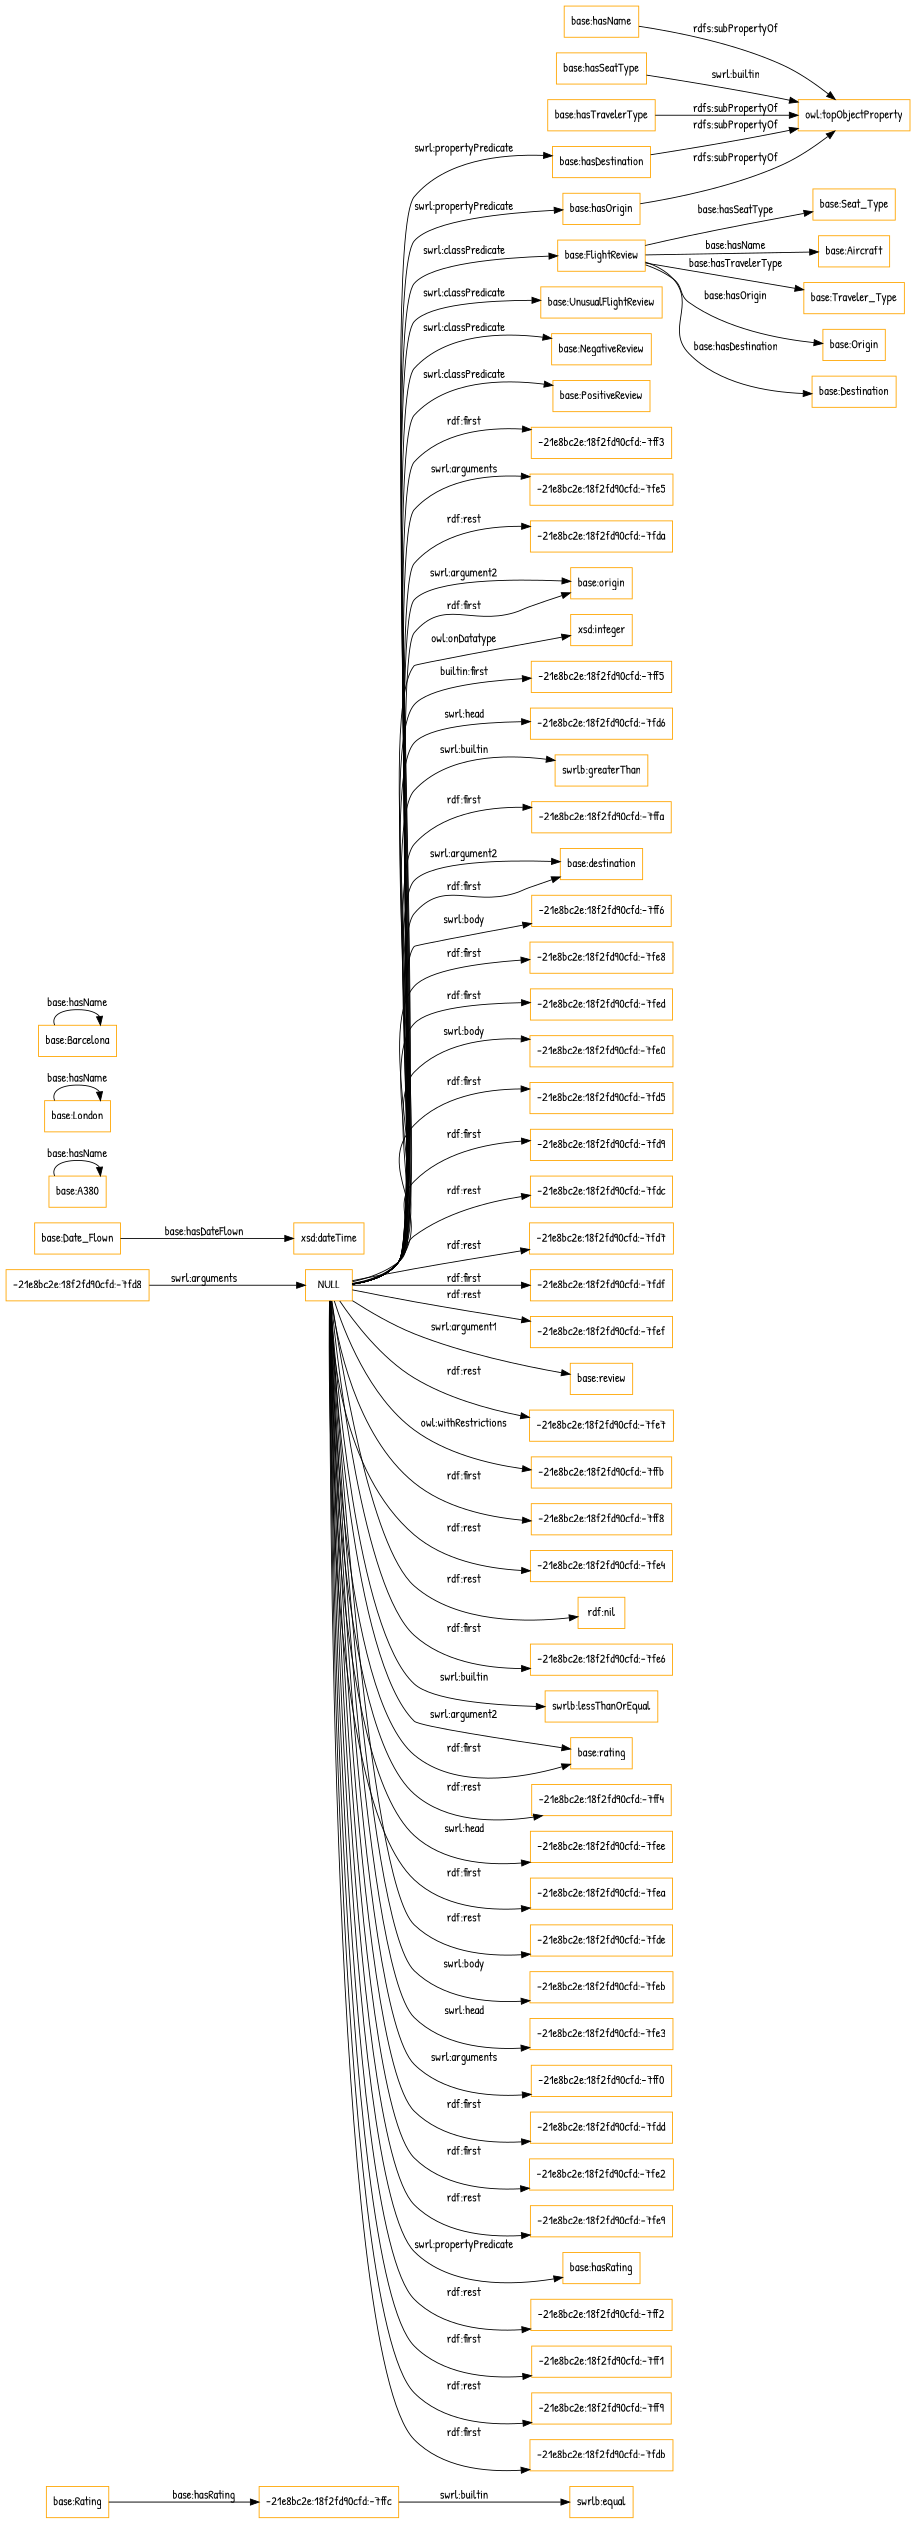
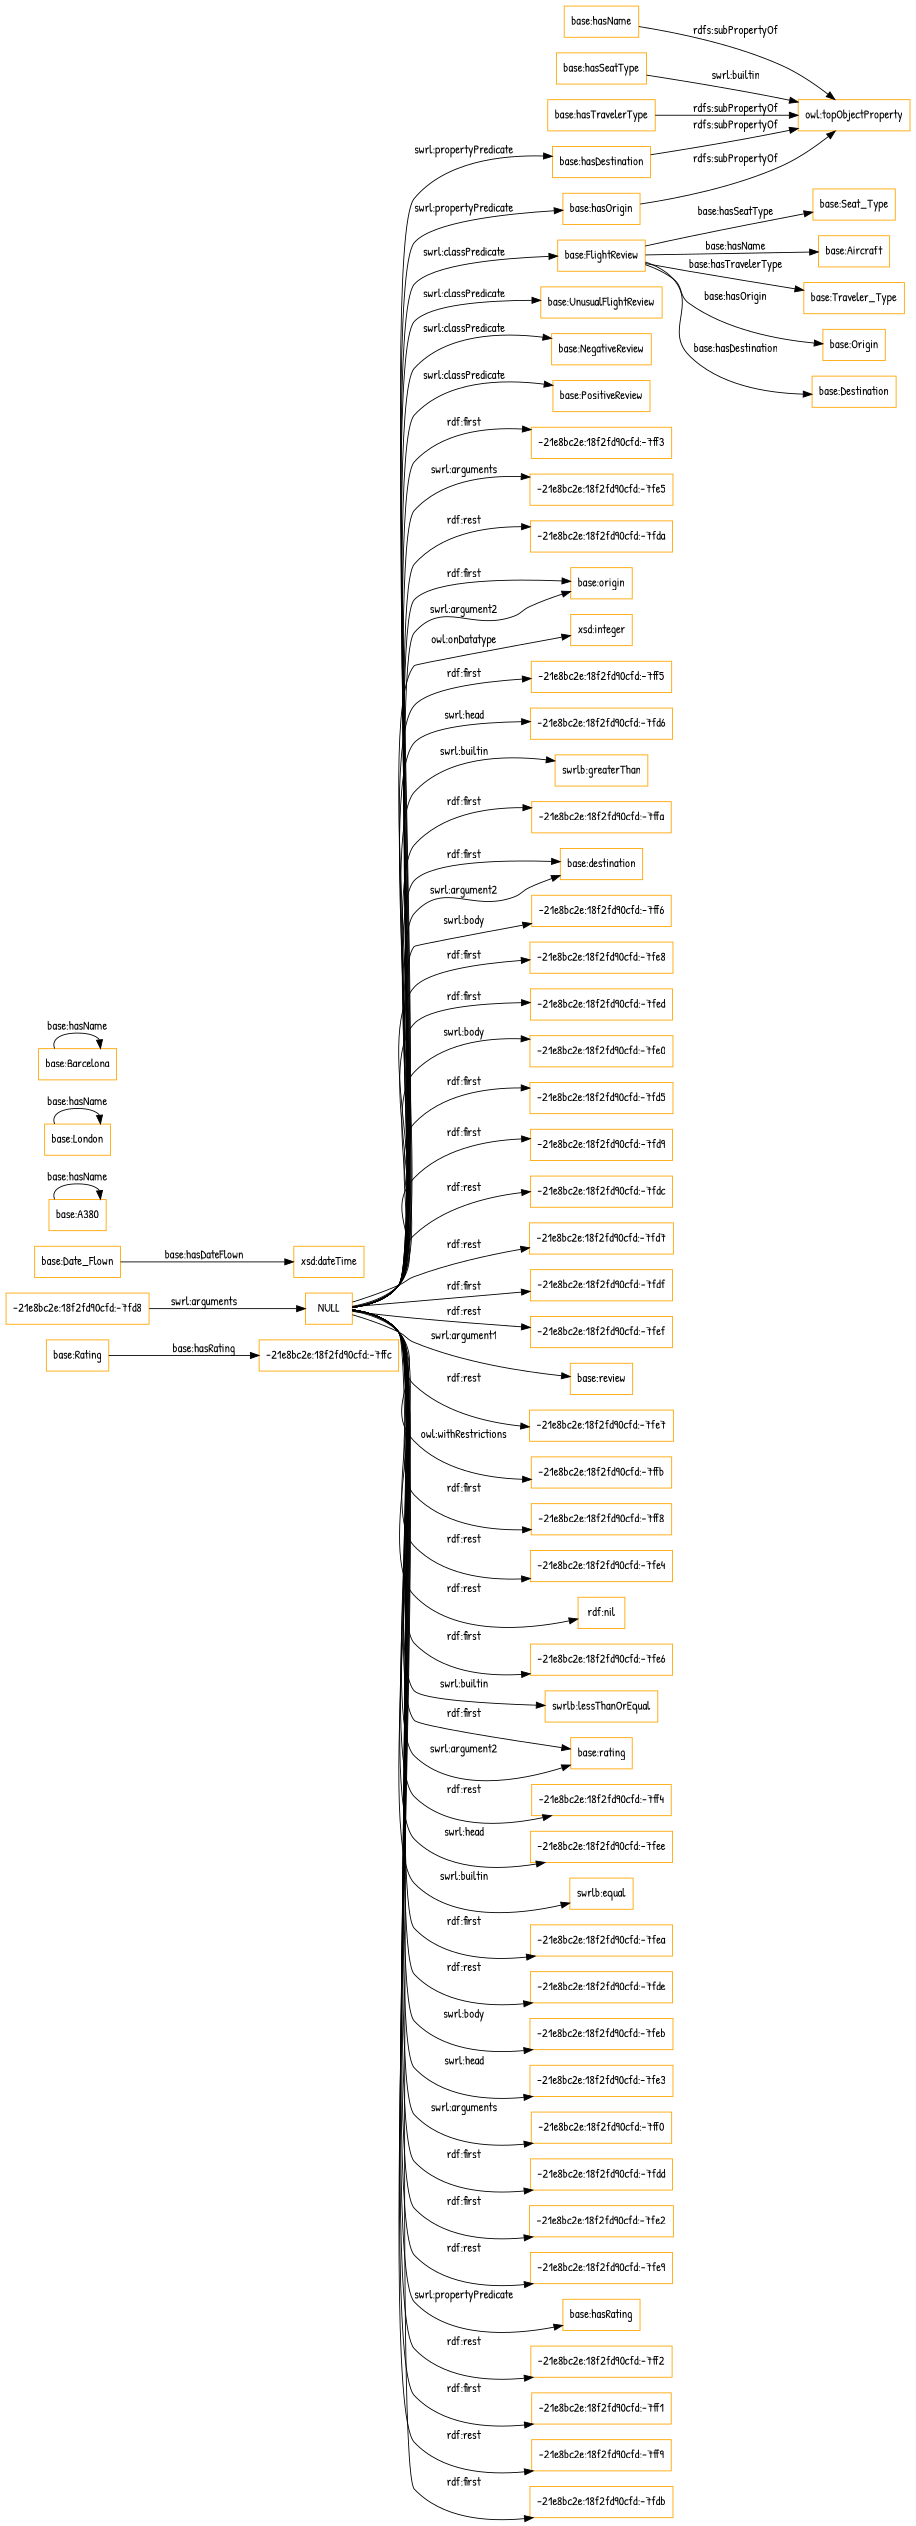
  digraph {
    fontname="Patrick Hand"
    rankdir=LR
    node [color=orange fontname="Patrick Hand" shape=rectangle]
    edge [fontname="Patrick Hand"]
    "base:Rating"
    "-21e8bc2e:18f2fd90cfd:-7ffc"
    "base:FlightReview"
    "base:Seat_Type"
    "base:Aircraft"
    "base:Traveler_Type"
    "base:Origin"
    "base:Destination"
    "base:Date_Flown"
    "xsd:dateTime"
    "base:A380"
    "base:London"
    "base:hasName"
    "owl:topObjectProperty"
    "base:hasDestination"
    "base:hasOrigin"
    "base:hasSeatType"
    "base:hasTravelerType"
    NULL
    "base:UnusualFlightReview"
    "base:NegativeReview"
    "base:PositiveReview"
    "-21e8bc2e:18f2fd90cfd:-7ff3"
    "-21e8bc2e:18f2fd90cfd:-7fe5"
    "-21e8bc2e:18f2fd90cfd:-7fda"
    "base:origin"
    "xsd:integer"
    "-21e8bc2e:18f2fd90cfd:-7ff5"
    "-21e8bc2e:18f2fd90cfd:-7fd6"
    "swrlb:greaterThan"
    "-21e8bc2e:18f2fd90cfd:-7ffa"
    "base:destination"
    "-21e8bc2e:18f2fd90cfd:-7ff6"
    "-21e8bc2e:18f2fd90cfd:-7fe8"
    "-21e8bc2e:18f2fd90cfd:-7fed"
    "-21e8bc2e:18f2fd90cfd:-7fe0"
    "-21e8bc2e:18f2fd90cfd:-7fd5"
    "-21e8bc2e:18f2fd90cfd:-7fd9"
    "-21e8bc2e:18f2fd90cfd:-7fdc"
    "-21e8bc2e:18f2fd90cfd:-7fd7"
    "-21e8bc2e:18f2fd90cfd:-7fdf"
    "-21e8bc2e:18f2fd90cfd:-7fef"
    "base:review"
    "-21e8bc2e:18f2fd90cfd:-7fe7"
    "-21e8bc2e:18f2fd90cfd:-7ffb"
    "-21e8bc2e:18f2fd90cfd:-7ff8"
    "-21e8bc2e:18f2fd90cfd:-7fe4"
    "rdf:nil"
    "-21e8bc2e:18f2fd90cfd:-7fe6"
    "swrlb:lessThanOrEqual"
    "base:rating"
    "-21e8bc2e:18f2fd90cfd:-7ff4"
    "-21e8bc2e:18f2fd90cfd:-7fee"
    "swrlb:equal"
    "-21e8bc2e:18f2fd90cfd:-7fea"
    "-21e8bc2e:18f2fd90cfd:-7fde"
    "-21e8bc2e:18f2fd90cfd:-7feb"
    "-21e8bc2e:18f2fd90cfd:-7fe3"
    "-21e8bc2e:18f2fd90cfd:-7ff0"
    "-21e8bc2e:18f2fd90cfd:-7fdd"
    "-21e8bc2e:18f2fd90cfd:-7fe2"
    "-21e8bc2e:18f2fd90cfd:-7fe9"
    "base:hasRating"
    "-21e8bc2e:18f2fd90cfd:-7ff2"
    "-21e8bc2e:18f2fd90cfd:-7ff1"
    "-21e8bc2e:18f2fd90cfd:-7ff9"
    "-21e8bc2e:18f2fd90cfd:-7fdb"
    "-21e8bc2e:18f2fd90cfd:-7fd8"
    "base:Barcelona"
    "base:Rating" -> "-21e8bc2e:18f2fd90cfd:-7ffc" [label="base:hasRating"]
    "base:FlightReview" -> "base:Seat_Type" [label="base:hasSeatType"]
    "base:FlightReview" -> "base:Aircraft" [label="base:hasName"]
    "base:FlightReview" -> "base:Traveler_Type" [label="base:hasTravelerType"]
    "base:FlightReview" -> "base:Origin" [label="base:hasOrigin"]
    "base:FlightReview" -> "base:Destination" [label="base:hasDestination"]
    "base:Date_Flown" -> "xsd:dateTime" [label="base:hasDateFlown"]
    "base:A380" -> "base:A380" [label="base:hasName"]
    "base:London" -> "base:London" [label="base:hasName"]
    "base:hasName" -> "owl:topObjectProperty" [label="rdfs:subPropertyOf"]
    "base:hasDestination" -> "owl:topObjectProperty" [label="rdfs:subPropertyOf"]
    "base:hasOrigin" -> "owl:topObjectProperty" [label="rdfs:subPropertyOf"]
    "base:hasSeatType" -> "owl:topObjectProperty" [label="swrl:builtin"]
    "base:hasTravelerType" -> "owl:topObjectProperty" [label="rdfs:subPropertyOf"]
    NULL -> "base:FlightReview" [label="swrl:classPredicate"]
    NULL -> "base:hasDestination" [label="swrl:propertyPredicate"]
    NULL -> "base:hasOrigin" [label="swrl:propertyPredicate"]
    NULL -> "base:UnusualFlightReview" [label="swrl:classPredicate"]
    NULL -> "base:NegativeReview" [label="swrl:classPredicate"]
    NULL -> "base:PositiveReview" [label="swrl:classPredicate"]
    NULL -> "-21e8bc2e:18f2fd90cfd:-7ff3" [label="rdf:first"]
    NULL -> "-21e8bc2e:18f2fd90cfd:-7fe5" [label="swrl:arguments"]
    NULL -> "-21e8bc2e:18f2fd90cfd:-7fda" [label="rdf:rest"]
    NULL -> "base:origin" [label="rdf:first"]
    NULL -> "base:origin" [label="swrl:argument2"]
    NULL -> "xsd:integer" [label="owl:onDatatype"]
-   NULL -> "-21e8bc2e:18f2fd90cfd:-7ff5" [label="builtin:first"]
+   NULL -> "-21e8bc2e:18f2fd90cfd:-7ff5" [label="rdf:first"]
    NULL -> "-21e8bc2e:18f2fd90cfd:-7fd6" [label="swrl:head"]
    NULL -> "swrlb:greaterThan" [label="swrl:builtin"]
    NULL -> "-21e8bc2e:18f2fd90cfd:-7ffa" [label="rdf:first"]
    NULL -> "base:destination" [label="rdf:first"]
    NULL -> "base:destination" [label="swrl:argument2"]
    NULL -> "-21e8bc2e:18f2fd90cfd:-7ff6" [label="swrl:body"]
    NULL -> "-21e8bc2e:18f2fd90cfd:-7fe8" [label="rdf:first"]
    NULL -> "-21e8bc2e:18f2fd90cfd:-7fed" [label="rdf:first"]
    NULL -> "-21e8bc2e:18f2fd90cfd:-7fe0" [label="swrl:body"]
    NULL -> "-21e8bc2e:18f2fd90cfd:-7fd5" [label="rdf:first"]
    NULL -> "-21e8bc2e:18f2fd90cfd:-7fd9" [label="rdf:first"]
    NULL -> "-21e8bc2e:18f2fd90cfd:-7fdc" [label="rdf:rest"]
    NULL -> "-21e8bc2e:18f2fd90cfd:-7fd7" [label="rdf:rest"]
    NULL -> "-21e8bc2e:18f2fd90cfd:-7fdf" [label="rdf:first"]
    NULL -> "-21e8bc2e:18f2fd90cfd:-7fef" [label="rdf:rest"]
    NULL -> "base:review" [label="swrl:argument1"]
    NULL -> "-21e8bc2e:18f2fd90cfd:-7fe7" [label="rdf:rest"]
    NULL -> "-21e8bc2e:18f2fd90cfd:-7ffb" [label="owl:withRestrictions"]
    NULL -> "-21e8bc2e:18f2fd90cfd:-7ff8" [label="rdf:first"]
    NULL -> "-21e8bc2e:18f2fd90cfd:-7fe4" [label="rdf:rest"]
    NULL -> "rdf:nil" [label="rdf:rest"]
    NULL -> "-21e8bc2e:18f2fd90cfd:-7fe6" [label="rdf:first"]
    NULL -> "swrlb:lessThanOrEqual" [label="swrl:builtin"]
    NULL -> "base:rating" [label="rdf:first"]
    NULL -> "base:rating" [label="swrl:argument2"]
    NULL -> "-21e8bc2e:18f2fd90cfd:-7ff4" [label="rdf:rest"]
    NULL -> "-21e8bc2e:18f2fd90cfd:-7fee" [label="swrl:head"]
-   "-21e8bc2e:18f2fd90cfd:-7ffc" -> "swrlb:equal" [label="swrl:builtin"]
+   NULL -> "swrlb:equal" [label="swrl:builtin"]
    NULL -> "-21e8bc2e:18f2fd90cfd:-7fea" [label="rdf:first"]
    NULL -> "-21e8bc2e:18f2fd90cfd:-7fde" [label="rdf:rest"]
    NULL -> "-21e8bc2e:18f2fd90cfd:-7feb" [label="swrl:body"]
    NULL -> "-21e8bc2e:18f2fd90cfd:-7fe3" [label="swrl:head"]
    NULL -> "-21e8bc2e:18f2fd90cfd:-7ff0" [label="swrl:arguments"]
    NULL -> "-21e8bc2e:18f2fd90cfd:-7fdd" [label="rdf:first"]
    NULL -> "-21e8bc2e:18f2fd90cfd:-7fe2" [label="rdf:first"]
    NULL -> "-21e8bc2e:18f2fd90cfd:-7fe9" [label="rdf:rest"]
    NULL -> "base:hasRating" [label="swrl:propertyPredicate"]
    NULL -> "-21e8bc2e:18f2fd90cfd:-7ff2" [label="rdf:rest"]
    NULL -> "-21e8bc2e:18f2fd90cfd:-7ff1" [label="rdf:first"]
    NULL -> "-21e8bc2e:18f2fd90cfd:-7ff9" [label="rdf:rest"]
    NULL -> "-21e8bc2e:18f2fd90cfd:-7fdb" [label="rdf:first"]
    "-21e8bc2e:18f2fd90cfd:-7fd8" -> NULL [label="swrl:arguments"]
    "base:Barcelona" -> "base:Barcelona" [label="base:hasName"]
  }
